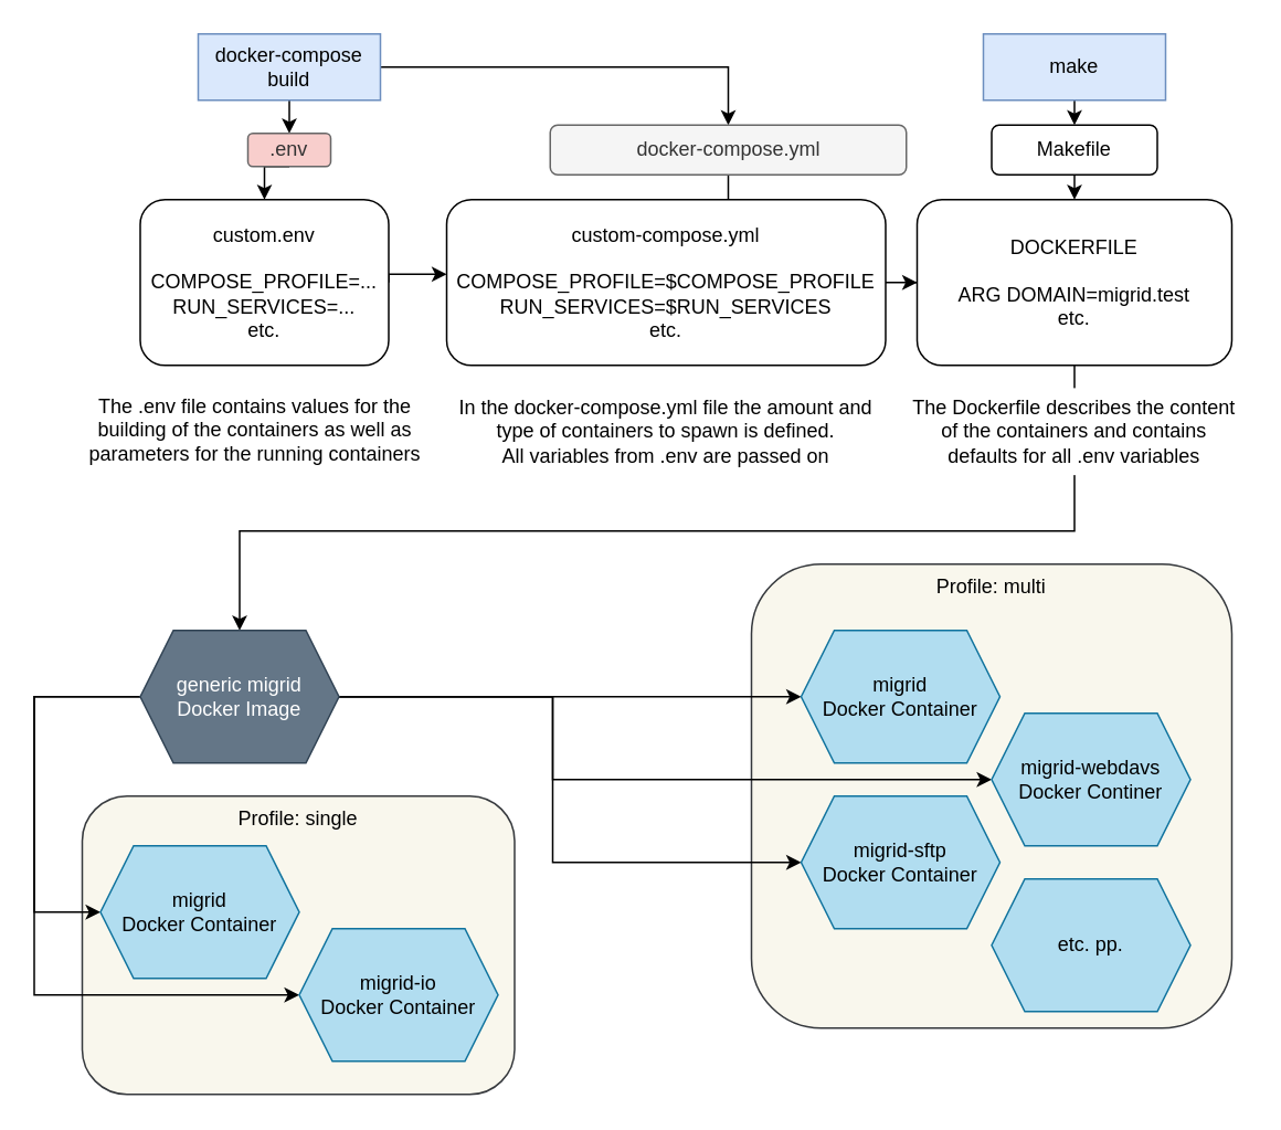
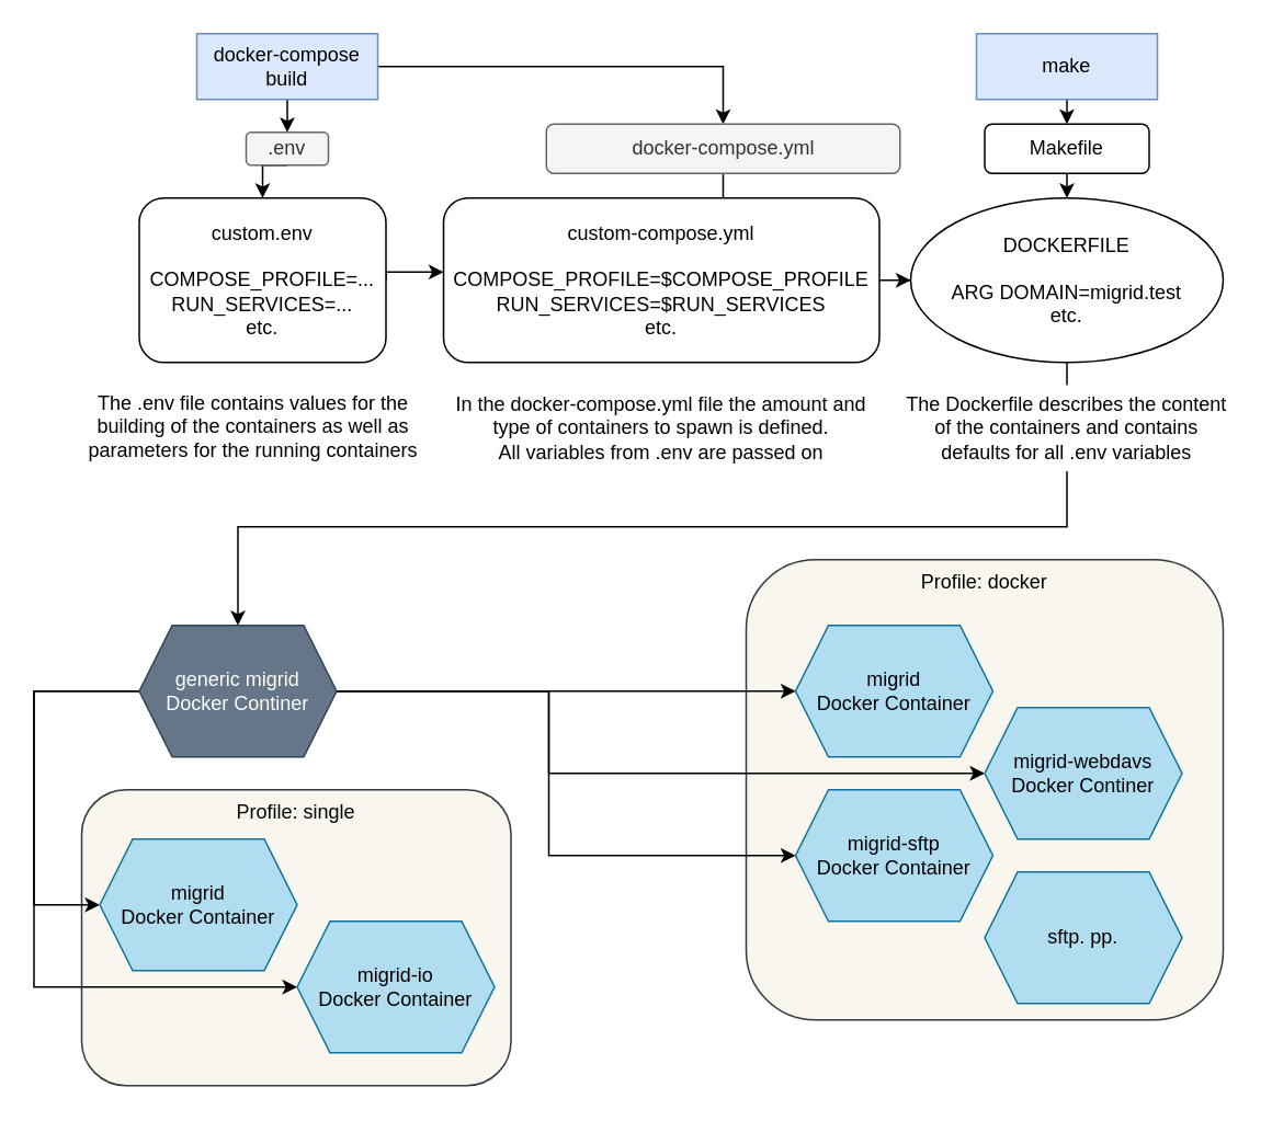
  <mxCell id="0" />
  <mxCell id="1" parent="0" />
  <mxCell id="2" value="Profile: single" style="rounded=1;whiteSpace=wrap;html=1;fillColor=#f9f7ed;strokeColor=#36393d;labelPosition=center;verticalLabelPosition=middle;align=center;verticalAlign=top;" parent="1" vertex="1"><mxGeometry x="49" y="480" width="261" height="180" as="geometry" /></mxCell>
- <mxCell id="3" value="Profile: multi" style="rounded=1;whiteSpace=wrap;html=1;fillColor=#f9f7ed;strokeColor=#36393d;labelPosition=center;verticalLabelPosition=middle;align=center;verticalAlign=top;" parent="1" vertex="1"><mxGeometry x="453" y="340" width="290" height="280" as="geometry" /></mxCell>
+ <mxCell id="3" value="Profile: docker" style="rounded=1;whiteSpace=wrap;html=1;fillColor=#f9f7ed;strokeColor=#36393d;labelPosition=center;verticalLabelPosition=middle;align=center;verticalAlign=top;" parent="1" vertex="1"><mxGeometry x="453" y="340" width="290" height="280" as="geometry" /></mxCell>
  <mxCell id="4" style="edgeStyle=orthogonalEdgeStyle;rounded=0;orthogonalLoop=1;jettySize=auto;html=1;exitX=0.5;exitY=1;exitDx=0;exitDy=0;entryX=0.5;entryY=0;entryDx=0;entryDy=0;" parent="1" source="27" target="10" edge="1"><mxGeometry relative="1" as="geometry"><Array as="points"><mxPoint x="648" y="320" /><mxPoint x="144" y="320" /></Array></mxGeometry></mxCell>
  <mxCell id="5" style="edgeStyle=orthogonalEdgeStyle;rounded=0;orthogonalLoop=1;jettySize=auto;html=1;exitX=1;exitY=0.5;exitDx=0;exitDy=0;" parent="1" source="10" target="23" edge="1"><mxGeometry relative="1" as="geometry"><Array as="points"><mxPoint x="250" y="420" /><mxPoint x="250" y="420" /></Array></mxGeometry></mxCell>
  <mxCell id="6" style="edgeStyle=orthogonalEdgeStyle;rounded=0;orthogonalLoop=1;jettySize=auto;html=1;exitX=1;exitY=0.5;exitDx=0;exitDy=0;entryX=0;entryY=0.5;entryDx=0;entryDy=0;" parent="1" source="10" target="22" edge="1"><mxGeometry relative="1" as="geometry"><Array as="points"><mxPoint x="333" y="420" /><mxPoint x="333" y="520" /></Array></mxGeometry></mxCell>
  <mxCell id="7" style="edgeStyle=orthogonalEdgeStyle;rounded=0;orthogonalLoop=1;jettySize=auto;html=1;exitX=1;exitY=0.5;exitDx=0;exitDy=0;entryX=0;entryY=0.5;entryDx=0;entryDy=0;" parent="1" source="10" target="24" edge="1"><mxGeometry relative="1" as="geometry"><Array as="points"><mxPoint x="333" y="420" /><mxPoint x="333" y="470" /></Array></mxGeometry></mxCell>
  <mxCell id="8" style="edgeStyle=orthogonalEdgeStyle;rounded=0;orthogonalLoop=1;jettySize=auto;html=1;exitX=0;exitY=0.5;exitDx=0;exitDy=0;entryX=0;entryY=0.5;entryDx=0;entryDy=0;" parent="1" source="10" target="34" edge="1"><mxGeometry relative="1" as="geometry"><Array as="points"><mxPoint x="20" y="420" /><mxPoint x="20" y="550" /></Array></mxGeometry></mxCell>
  <mxCell id="9" style="edgeStyle=orthogonalEdgeStyle;rounded=0;orthogonalLoop=1;jettySize=auto;html=1;exitX=0;exitY=0.5;exitDx=0;exitDy=0;entryX=0;entryY=0.5;entryDx=0;entryDy=0;" parent="1" source="10" target="35" edge="1"><mxGeometry relative="1" as="geometry"><Array as="points"><mxPoint x="20" y="420" /><mxPoint x="20" y="600" /></Array></mxGeometry></mxCell>
- <mxCell id="10" value="generic migrid&lt;br&gt;Docker Image" style="shape=hexagon;perimeter=hexagonPerimeter2;whiteSpace=wrap;html=1;fixedSize=1;fillColor=#647687;fontColor=#ffffff;strokeColor=#314354;" parent="1" vertex="1"><mxGeometry x="84" y="380" width="120" height="80" as="geometry" /></mxCell>
+ <mxCell id="10" value="generic migrid&lt;br&gt;Docker Continer" style="shape=hexagon;perimeter=hexagonPerimeter2;whiteSpace=wrap;html=1;fixedSize=1;fillColor=#647687;fontColor=#ffffff;strokeColor=#314354;" parent="1" vertex="1"><mxGeometry x="84" y="380" width="120" height="80" as="geometry" /></mxCell>
  <mxCell id="11" style="edgeStyle=orthogonalEdgeStyle;rounded=0;orthogonalLoop=1;jettySize=auto;html=1;exitX=0.5;exitY=1;exitDx=0;exitDy=0;entryX=0.5;entryY=0;entryDx=0;entryDy=0;" parent="1" source="13" target="15" edge="1"><mxGeometry relative="1" as="geometry" /></mxCell>
  <mxCell id="12" style="edgeStyle=orthogonalEdgeStyle;rounded=0;orthogonalLoop=1;jettySize=auto;html=1;exitX=1;exitY=0.5;exitDx=0;exitDy=0;entryX=0.5;entryY=0;entryDx=0;entryDy=0;" parent="1" source="13" target="19" edge="1"><mxGeometry relative="1" as="geometry" /></mxCell>
  <mxCell id="13" value="docker-compose build" style="rounded=0;whiteSpace=wrap;html=1;fillColor=#dae8fc;strokeColor=#6c8ebf;" parent="1" vertex="1"><mxGeometry x="119" y="20" width="110" height="40" as="geometry" /></mxCell>
  <mxCell id="14" style="edgeStyle=orthogonalEdgeStyle;rounded=0;orthogonalLoop=1;jettySize=auto;html=1;exitX=0.5;exitY=1;exitDx=0;exitDy=0;entryX=0.5;entryY=0;entryDx=0;entryDy=0;" parent="1" source="15" target="17" edge="1"><mxGeometry relative="1" as="geometry" /></mxCell>
- <mxCell id="15" value=".env" style="rounded=1;whiteSpace=wrap;html=1;fillColor=#f8cecc;fontColor=#333333;strokeColor=#666666;" parent="1" vertex="1"><mxGeometry x="149" y="80" width="50" height="20" as="geometry" /></mxCell>
+ <mxCell id="15" value=".env" style="rounded=1;whiteSpace=wrap;html=1;fillColor=#f5f5f5;fontColor=#333333;strokeColor=#666666;" parent="1" vertex="1"><mxGeometry x="149" y="80" width="50" height="20" as="geometry" /></mxCell>
  <mxCell id="16" style="edgeStyle=orthogonalEdgeStyle;rounded=0;orthogonalLoop=1;jettySize=auto;html=1;exitX=1;exitY=0.5;exitDx=0;exitDy=0;" parent="1" source="17" edge="1"><mxGeometry relative="1" as="geometry"><mxPoint x="269" y="165" as="targetPoint" /><Array as="points"><mxPoint x="269" y="165" /><mxPoint x="269" y="165" /></Array></mxGeometry></mxCell>
  <mxCell id="17" value="custom.env&lt;br&gt;&lt;br&gt;COMPOSE_PROFILE=...&lt;br&gt;RUN_SERVICES=...&lt;br&gt;etc." style="rounded=1;whiteSpace=wrap;html=1;" parent="1" vertex="1"><mxGeometry x="84" y="120" width="150" height="100" as="geometry" /></mxCell>
  <mxCell id="18" style="edgeStyle=orthogonalEdgeStyle;rounded=0;orthogonalLoop=1;jettySize=auto;html=1;exitX=0.5;exitY=1;exitDx=0;exitDy=0;entryX=0.5;entryY=0;entryDx=0;entryDy=0;" parent="1" source="19" target="21" edge="1"><mxGeometry relative="1" as="geometry" /></mxCell>
  <mxCell id="19" value="docker-compose.yml" style="rounded=1;whiteSpace=wrap;html=1;fillColor=#f5f5f5;fontColor=#333333;strokeColor=#666666;" parent="1" vertex="1"><mxGeometry x="331.5" y="75" width="215" height="30" as="geometry" /></mxCell>
  <mxCell id="20" style="edgeStyle=orthogonalEdgeStyle;rounded=0;orthogonalLoop=1;jettySize=auto;html=1;exitX=1;exitY=0.5;exitDx=0;exitDy=0;" parent="1" source="21" target="27" edge="1"><mxGeometry relative="1" as="geometry" /></mxCell>
  <mxCell id="21" value="custom-compose.yml&lt;br style=&quot;border-color: var(--border-color);&quot;&gt;&lt;br&gt;COMPOSE_PROFILE=$COMPOSE_PROFILE&lt;br style=&quot;border-color: var(--border-color);&quot;&gt;RUN_SERVICES=$RUN_SERVICES&lt;br&gt;etc." style="rounded=1;whiteSpace=wrap;html=1;" parent="1" vertex="1"><mxGeometry x="269" y="120" width="265" height="100" as="geometry" /></mxCell>
  <mxCell id="22" value="migrid-sftp&lt;br&gt;Docker Container" style="shape=hexagon;perimeter=hexagonPerimeter2;whiteSpace=wrap;html=1;fixedSize=1;fillColor=#b1ddf0;strokeColor=#10739e;" parent="1" vertex="1"><mxGeometry x="483" y="480" width="120" height="80" as="geometry" /></mxCell>
  <mxCell id="23" value="migrid&lt;br&gt;Docker Container" style="shape=hexagon;perimeter=hexagonPerimeter2;whiteSpace=wrap;html=1;fixedSize=1;fillColor=#b1ddf0;strokeColor=#10739e;" parent="1" vertex="1"><mxGeometry x="483" y="380" width="120" height="80" as="geometry" /></mxCell>
  <mxCell id="24" value="migrid-webdavs&lt;br&gt;Docker Continer" style="shape=hexagon;perimeter=hexagonPerimeter2;whiteSpace=wrap;html=1;fixedSize=1;fillColor=#b1ddf0;strokeColor=#10739e;" parent="1" vertex="1"><mxGeometry x="598" y="430" width="120" height="80" as="geometry" /></mxCell>
  <mxCell id="25" style="edgeStyle=orthogonalEdgeStyle;rounded=0;orthogonalLoop=1;jettySize=auto;html=1;exitX=0.5;exitY=1;exitDx=0;exitDy=0;entryX=0.5;entryY=0;entryDx=0;entryDy=0;" parent="1" source="26" target="29" edge="1"><mxGeometry relative="1" as="geometry" /></mxCell>
  <mxCell id="26" value="make" style="rounded=0;whiteSpace=wrap;html=1;fillColor=#dae8fc;strokeColor=#6c8ebf;" parent="1" vertex="1"><mxGeometry x="593" y="20" width="110" height="40" as="geometry" /></mxCell>
- <mxCell id="27" value="DOCKERFILE&lt;br&gt;&lt;br&gt;ARG DOMAIN=migrid.test&lt;br style=&quot;border-color: var(--border-color);&quot;&gt;etc." style="rounded=1;whiteSpace=wrap;html=1;" parent="1" vertex="1"><mxGeometry x="553" y="120" width="190" height="100" as="geometry" /></mxCell>
+ <mxCell id="27" value="DOCKERFILE&lt;br&gt;&lt;br&gt;ARG DOMAIN=migrid.test&lt;br style=&quot;border-color: var(--border-color);&quot;&gt;etc." style="ellipse;whiteSpace=wrap;html=1;" parent="1" vertex="1"><mxGeometry x="553" y="120" width="190" height="100" as="geometry" /></mxCell>
  <mxCell id="28" style="edgeStyle=orthogonalEdgeStyle;rounded=0;orthogonalLoop=1;jettySize=auto;html=1;exitX=0.5;exitY=1;exitDx=0;exitDy=0;entryX=0.5;entryY=0;entryDx=0;entryDy=0;" parent="1" source="29" target="27" edge="1"><mxGeometry relative="1" as="geometry" /></mxCell>
  <mxCell id="29" value="Makefile" style="rounded=1;whiteSpace=wrap;html=1;" parent="1" vertex="1"><mxGeometry x="598" y="75" width="100" height="30" as="geometry" /></mxCell>
  <mxCell id="30" value="The .env file contains values for the building of the containers as well as parameters for the running containers" style="text;html=1;strokeColor=none;fillColor=none;align=center;verticalAlign=middle;whiteSpace=wrap;rounded=0;labelBackgroundColor=default;" parent="1" vertex="1"><mxGeometry x="49" y="233.75" width="209" height="50" as="geometry" /></mxCell>
  <mxCell id="31" value="In the docker-compose.yml file the amount and type of containers to spawn is defined.&lt;br&gt;All variables from .env are passed on" style="text;html=1;strokeColor=none;fillColor=none;align=center;verticalAlign=middle;whiteSpace=wrap;rounded=0;" parent="1" vertex="1"><mxGeometry x="271.5" y="230" width="258.5" height="60" as="geometry" /></mxCell>
  <mxCell id="32" value="The Dockerfile describes the content of the containers and contains defaults for all .env variables" style="text;html=1;strokeColor=none;fillColor=default;align=center;verticalAlign=middle;whiteSpace=wrap;rounded=0;labelBackgroundColor=default;" parent="1" vertex="1"><mxGeometry x="545.25" y="233.75" width="205.5" height="52.5" as="geometry" /></mxCell>
- <mxCell id="33" value="etc. pp." style="shape=hexagon;perimeter=hexagonPerimeter2;whiteSpace=wrap;html=1;fixedSize=1;fillColor=#b1ddf0;strokeColor=#10739e;" parent="1" vertex="1"><mxGeometry x="598" y="530" width="120" height="80" as="geometry" /></mxCell>
+ <mxCell id="33" value="sftp. pp." style="shape=hexagon;perimeter=hexagonPerimeter2;whiteSpace=wrap;html=1;fixedSize=1;fillColor=#b1ddf0;strokeColor=#10739e;" parent="1" vertex="1"><mxGeometry x="598" y="530" width="120" height="80" as="geometry" /></mxCell>
  <mxCell id="34" value="migrid&lt;br&gt;Docker Container" style="shape=hexagon;perimeter=hexagonPerimeter2;whiteSpace=wrap;html=1;fixedSize=1;fillColor=#b1ddf0;strokeColor=#10739e;" parent="1" vertex="1"><mxGeometry x="60" y="510" width="120" height="80" as="geometry" /></mxCell>
  <mxCell id="35" value="migrid-io&lt;br&gt;Docker Container" style="shape=hexagon;perimeter=hexagonPerimeter2;whiteSpace=wrap;html=1;fixedSize=1;fillColor=#b1ddf0;strokeColor=#10739e;" parent="1" vertex="1"><mxGeometry x="180" y="560" width="120" height="80" as="geometry" /></mxCell>
